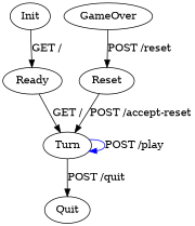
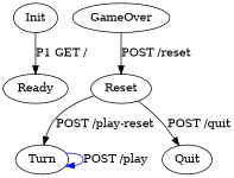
  digraph {
    Init
    Ready
    Turn
    GameOver
    Reset
    Quit
-   Init -> Ready [label="GET /"]
-   Ready -> Turn [label="GET /"]
+   Init -> Ready [label="P1 GET /"]
    Turn -> Turn [color=blue label="POST /play"]
    GameOver -> Reset [label="POST /reset"]
-   Reset -> Turn [label="POST /accept-reset"]
-   Turn -> Quit [label="POST /quit"]
+   Reset -> Turn [label="POST /play-reset"]
+   Reset -> Quit [label="POST /quit"]
  }
